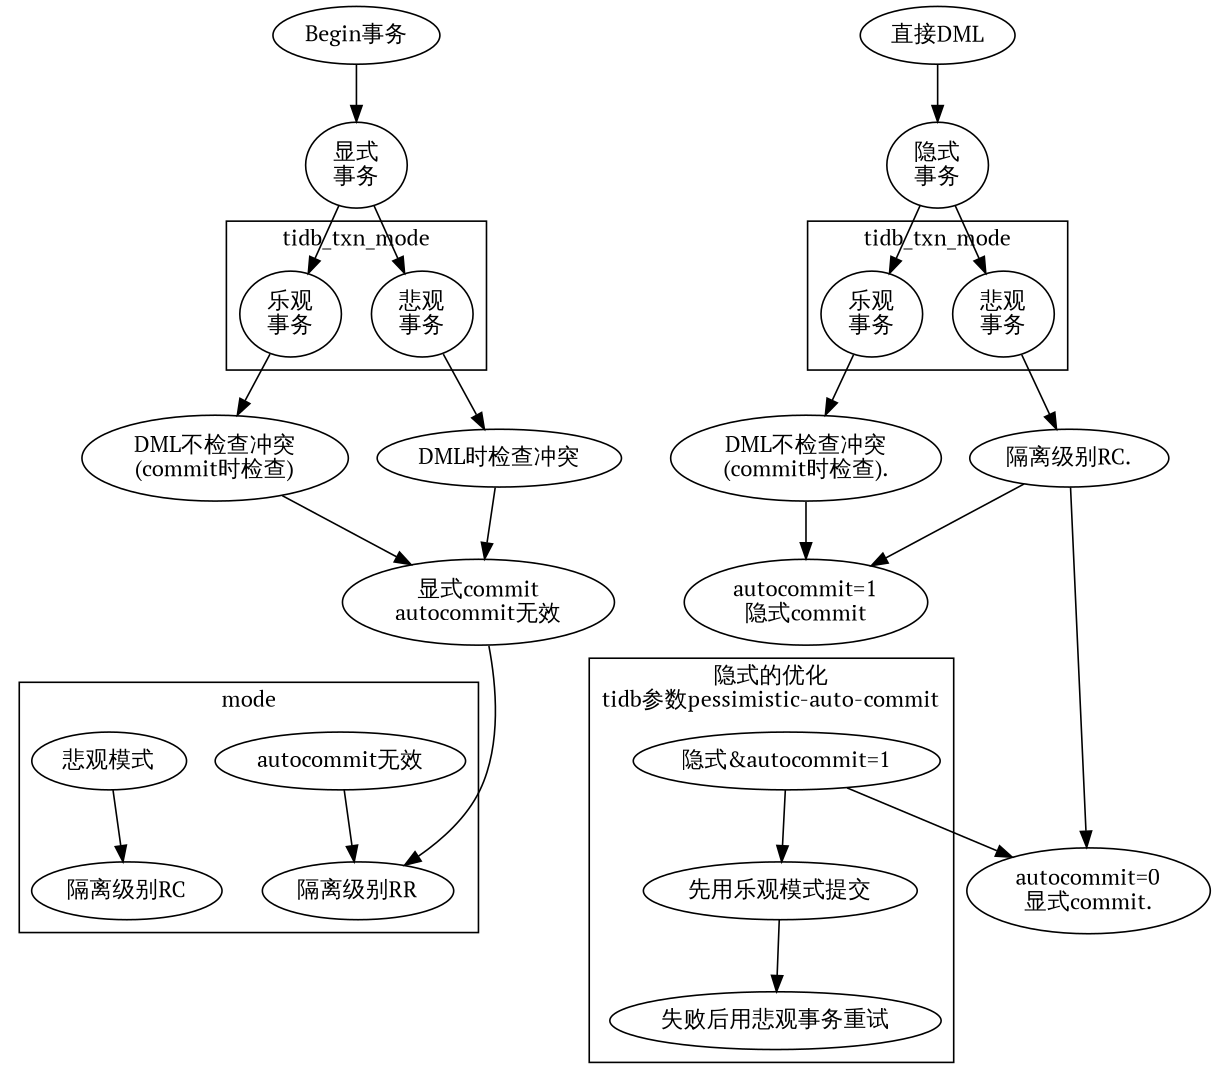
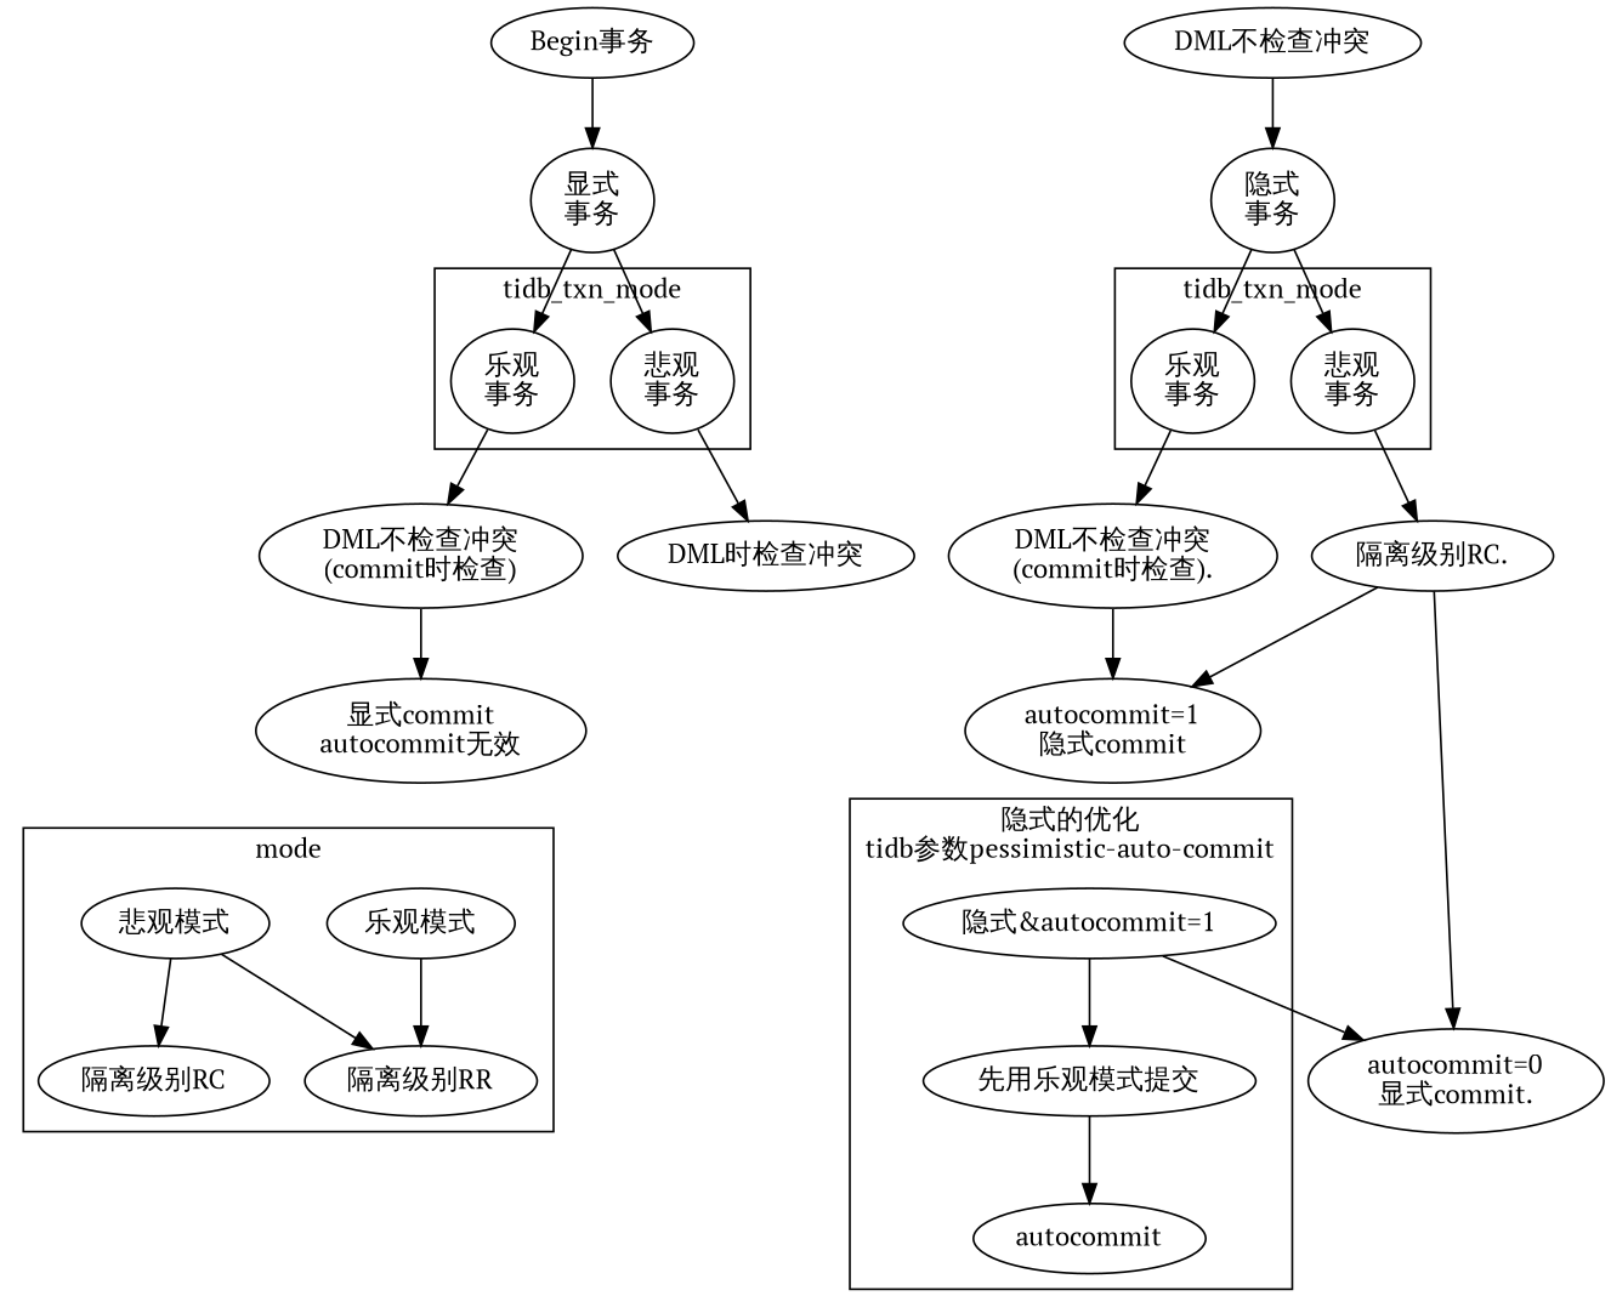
  digraph {
    fontname="PT Serif"
    node [fontname="PT Serif"]
    edge [fontname="PT Serif"]
    n1 [label="乐观\n事务"]
    n2 [label="悲观\n事务"]
    n3 [label="乐观\n事务"]
    n4 [label="悲观\n事务"]
-   n5 [label="autocommit无效"]
+   n5 [label="乐观模式"]
    n6 [label="悲观模式"]
    "隔离级别RR"
    "隔离级别RC"
    "隐式&autocommit=1"
    "先用乐观模式提交"
-   "失败后用悲观事务重试"
+   "失败后用悲观事务重试" [label=autocommit]
    "DML不检查冲突\n(commit时检查)"
    "DML时检查冲突"
    "DML不检查冲突\n(commit时检查)."
    n15 [label="隔离级别RC."]
    "autocommit=0\n显式commit."
    n17 [label="显式commit\nautocommit无效"]
    "Begin事务"
    "显式\n事务"
    "autocommit=1\n隐式commit"
-   "直接DML"
+   "直接DML" [label="DML不检查冲突"]
    "隐式\n事务"
    subgraph cluster_1 {
      label=tidb_txn_mode
      n1
      n2
    }
    subgraph cluster_2 {
      label=tidb_txn_mode
      n3
      n4
    }
    subgraph cluster_3 {
      label=mode
      "隔离级别RR"
      "隔离级别RC"
      subgraph sub_4 {
        label="隔离级别"
        rank=same
        n5
        n6
      }
    }
    subgraph cluster_5 {
      label="隐式的优化\ntidb参数pessimistic-auto-commit"
      "隐式&autocommit=1"
      "先用乐观模式提交"
      "失败后用悲观事务重试"
    }
    n1 -> "DML不检查冲突\n(commit时检查)"
    n2 -> "DML时检查冲突"
    n3 -> "DML不检查冲突\n(commit时检查)."
    n4 -> n15
    n5 -> "隔离级别RR"
-   n17 -> "隔离级别RR"
+   n6 -> "隔离级别RR"
    n6 -> "隔离级别RC"
    "隐式&autocommit=1" -> "先用乐观模式提交"
    "隐式&autocommit=1" -> "autocommit=0\n显式commit."
    "先用乐观模式提交" -> "失败后用悲观事务重试"
    "DML不检查冲突\n(commit时检查)" -> n17
-   "DML时检查冲突" -> n17
    "DML不检查冲突\n(commit时检查)." -> "autocommit=1\n隐式commit"
    n15 -> "autocommit=0\n显式commit."
    n15 -> "autocommit=1\n隐式commit"
    n17 -> n5 [style=invis]
    "Begin事务" -> "显式\n事务"
    "显式\n事务" -> n1
    "显式\n事务" -> n2
    "autocommit=1\n隐式commit" -> "隐式&autocommit=1" [style=invis]
    "直接DML" -> "隐式\n事务"
    "隐式\n事务" -> n3
    "隐式\n事务" -> n4
  }
